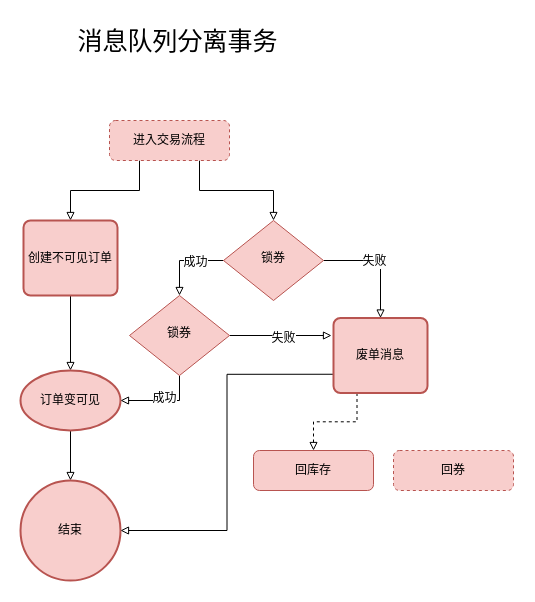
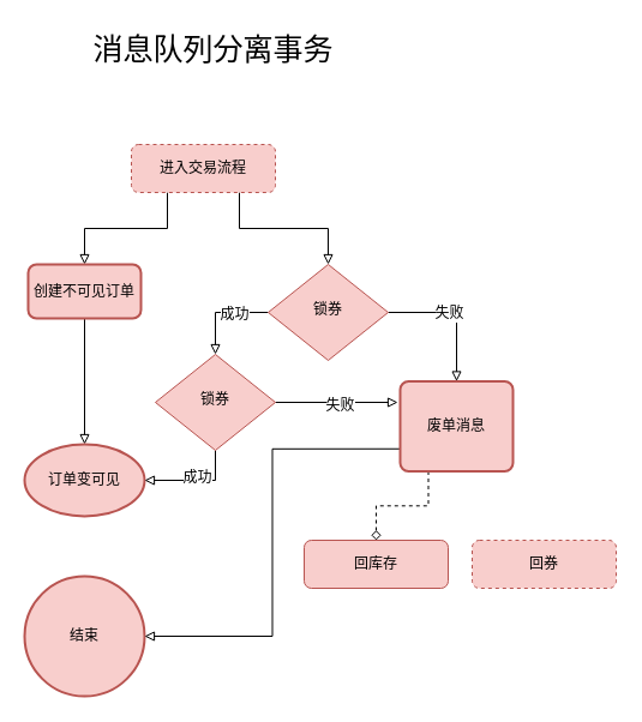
  <mxCell id="0" />
  <mxCell id="1" parent="0" />
  <mxCell id="2" style="edgeStyle=orthogonalEdgeStyle;rounded=0;sketch=0;orthogonalLoop=1;jettySize=auto;html=1;exitX=0.25;exitY=1;exitDx=0;exitDy=0;entryX=0.5;entryY=0;entryDx=0;entryDy=0;shadow=0;endArrow=block;endFill=0;fontSize=25;" edge="1" parent="1" source="4" target="11"><mxGeometry relative="1" as="geometry" /></mxCell>
  <mxCell id="3" style="edgeStyle=orthogonalEdgeStyle;rounded=0;sketch=0;orthogonalLoop=1;jettySize=auto;html=1;exitX=0.75;exitY=1;exitDx=0;exitDy=0;entryX=0.5;entryY=0;entryDx=0;entryDy=0;shadow=0;endArrow=block;endFill=0;fontSize=12;" edge="1" parent="1" source="4" target="9"><mxGeometry relative="1" as="geometry" /></mxCell>
  <mxCell id="4" value="进入交易流程" style="rounded=1;whiteSpace=wrap;html=1;fontSize=12;glass=0;strokeWidth=1;shadow=0;fillColor=#f8cecc;strokeColor=#b85450;dashed=1;" parent="1" vertex="1"><mxGeometry x="109" y="120" width="120" height="40" as="geometry" /></mxCell>
  <mxCell id="5" style="edgeStyle=orthogonalEdgeStyle;rounded=0;sketch=0;orthogonalLoop=1;jettySize=auto;html=1;exitX=1;exitY=0.5;exitDx=0;exitDy=0;entryX=0.5;entryY=0;entryDx=0;entryDy=0;shadow=0;endArrow=block;endFill=0;fontSize=12;" edge="1" parent="1" source="9" target="18"><mxGeometry relative="1" as="geometry" /></mxCell>
  <mxCell id="6" value="失败" style="edgeLabel;html=1;align=center;verticalAlign=middle;resizable=0;points=[];fontSize=12;" vertex="1" connectable="0" parent="5"><mxGeometry x="-0.12" relative="1" as="geometry"><mxPoint as="offset" /></mxGeometry></mxCell>
  <mxCell id="7" style="edgeStyle=orthogonalEdgeStyle;rounded=0;sketch=0;orthogonalLoop=1;jettySize=auto;html=1;exitX=0;exitY=0.5;exitDx=0;exitDy=0;entryX=0.5;entryY=0;entryDx=0;entryDy=0;shadow=0;endArrow=block;endFill=0;fontSize=12;" edge="1" parent="1" source="9" target="25"><mxGeometry relative="1" as="geometry" /></mxCell>
  <mxCell id="8" value="成功" style="edgeLabel;html=1;align=center;verticalAlign=middle;resizable=0;points=[];fontSize=12;" vertex="1" connectable="0" parent="7"><mxGeometry x="-0.266" y="1" relative="1" as="geometry"><mxPoint as="offset" /></mxGeometry></mxCell>
  <mxCell id="9" value="锁券" style="rhombus;whiteSpace=wrap;html=1;shadow=0;fontFamily=Helvetica;fontSize=12;align=center;strokeWidth=1;spacing=6;spacingTop=-4;fillColor=#f8cecc;strokeColor=#b85450;" parent="1" vertex="1"><mxGeometry x="223" y="220" width="100" height="80" as="geometry" /></mxCell>
  <mxCell id="10" style="edgeStyle=orthogonalEdgeStyle;rounded=0;sketch=0;orthogonalLoop=1;jettySize=auto;html=1;exitX=0.5;exitY=1;exitDx=0;exitDy=0;shadow=0;endArrow=block;endFill=0;fontSize=25;" edge="1" parent="1" source="11" target="14"><mxGeometry relative="1" as="geometry" /></mxCell>
- <mxCell id="11" value="创建不可见订单" style="rounded=1;whiteSpace=wrap;html=1;absoluteArcSize=1;arcSize=14;strokeWidth=2;fillColor=#f8cecc;strokeColor=#b85450;" vertex="1" parent="1"><mxGeometry x="23" y="220" width="94" height="75" as="geometry" /></mxCell>
+ <mxCell id="11" value="创建不可见订单" style="rounded=1;whiteSpace=wrap;html=1;absoluteArcSize=1;arcSize=14;strokeWidth=2;fillColor=#f8cecc;strokeColor=#b85450;" vertex="1" parent="1"><mxGeometry x="23" y="220" width="94" height="45" as="geometry" /></mxCell>
  <mxCell id="12" value="消息队列分离事务" style="text;html=1;align=center;verticalAlign=middle;resizable=0;points=[];autosize=1;fontSize=25;" vertex="1" parent="1"><mxGeometry x="67" y="20" width="220" height="40" as="geometry" /></mxCell>
- <mxCell id="13" style="edgeStyle=orthogonalEdgeStyle;rounded=0;sketch=0;orthogonalLoop=1;jettySize=auto;html=1;exitX=0.5;exitY=1;exitDx=0;exitDy=0;exitPerimeter=0;entryX=0.5;entryY=0;entryDx=0;entryDy=0;entryPerimeter=0;shadow=0;endArrow=block;endFill=0;fontSize=12;" edge="1" parent="1" source="14" target="15"><mxGeometry relative="1" as="geometry" /></mxCell>
  <mxCell id="14" value="订单变可见" style="strokeWidth=2;html=1;shape=mxgraph.flowchart.start_1;whiteSpace=wrap;fontSize=12;align=center;verticalAlign=middle;fillColor=#f8cecc;strokeColor=#b85450;" vertex="1" parent="1"><mxGeometry x="20" y="370" width="100" height="60" as="geometry" /></mxCell>
  <mxCell id="15" value="结束" style="strokeWidth=2;html=1;shape=mxgraph.flowchart.start_2;whiteSpace=wrap;fontSize=12;align=center;fillColor=#f8cecc;strokeColor=#b85450;" vertex="1" parent="1"><mxGeometry x="20" y="480" width="100" height="100" as="geometry" /></mxCell>
- <mxCell id="16" style="edgeStyle=orthogonalEdgeStyle;rounded=0;sketch=0;orthogonalLoop=1;jettySize=auto;html=1;exitX=0.25;exitY=1;exitDx=0;exitDy=0;entryX=0.5;entryY=0;entryDx=0;entryDy=0;shadow=0;endArrow=block;endFill=0;fontSize=12;dashed=1;" edge="1" parent="1" source="18" target="19"><mxGeometry relative="1" as="geometry" /></mxCell>
+ <mxCell id="16" style="edgeStyle=orthogonalEdgeStyle;rounded=0;sketch=0;orthogonalLoop=1;jettySize=auto;html=1;exitX=0.25;exitY=1;exitDx=0;exitDy=0;entryX=0.5;entryY=0;entryDx=0;entryDy=0;shadow=0;endArrow=diamond;endFill=0;fontSize=12;dashed=1;" edge="1" parent="1" source="18" target="19"><mxGeometry relative="1" as="geometry" /></mxCell>
  <mxCell id="17" style="edgeStyle=orthogonalEdgeStyle;rounded=0;sketch=0;orthogonalLoop=1;jettySize=auto;html=1;exitX=0;exitY=0.75;exitDx=0;exitDy=0;entryX=1;entryY=0.5;entryDx=0;entryDy=0;entryPerimeter=0;shadow=0;endArrow=block;endFill=0;fontSize=12;" edge="1" parent="1" source="18" target="15"><mxGeometry relative="1" as="geometry" /></mxCell>
  <mxCell id="18" value="废单消息" style="rounded=1;whiteSpace=wrap;html=1;absoluteArcSize=1;arcSize=14;strokeWidth=2;fillColor=#f8cecc;strokeColor=#b85450;direction=east;" vertex="1" parent="1"><mxGeometry x="333" y="317.5" width="94" height="75" as="geometry" /></mxCell>
  <mxCell id="19" value="回库存" style="rounded=1;whiteSpace=wrap;html=1;fontSize=12;glass=0;strokeWidth=1;shadow=0;fillColor=#f8cecc;strokeColor=#b85450;" vertex="1" parent="1"><mxGeometry x="253" y="450" width="120" height="40" as="geometry" /></mxCell>
  <mxCell id="20" value="回券" style="rounded=1;whiteSpace=wrap;html=1;fontSize=12;glass=0;strokeWidth=1;shadow=0;fillColor=#f8cecc;strokeColor=#b85450;dashed=1;" vertex="1" parent="1"><mxGeometry x="393" y="450" width="120" height="40" as="geometry" /></mxCell>
  <mxCell id="21" style="edgeStyle=orthogonalEdgeStyle;rounded=0;sketch=0;orthogonalLoop=1;jettySize=auto;html=1;exitX=0.5;exitY=1;exitDx=0;exitDy=0;entryX=1;entryY=0.5;entryDx=0;entryDy=0;entryPerimeter=0;shadow=0;endArrow=block;endFill=0;fontSize=12;" edge="1" parent="1" source="25" target="14"><mxGeometry relative="1" as="geometry" /></mxCell>
  <mxCell id="22" value="成功" style="edgeLabel;html=1;align=center;verticalAlign=middle;resizable=0;points=[];fontSize=12;" vertex="1" connectable="0" parent="21"><mxGeometry x="-0.024" y="-3" relative="1" as="geometry"><mxPoint as="offset" /></mxGeometry></mxCell>
  <mxCell id="23" style="edgeStyle=orthogonalEdgeStyle;rounded=0;sketch=0;orthogonalLoop=1;jettySize=auto;html=1;exitX=1;exitY=0.5;exitDx=0;exitDy=0;shadow=0;endArrow=block;endFill=0;fontSize=12;" edge="1" parent="1" source="25"><mxGeometry relative="1" as="geometry"><mxPoint x="331" y="335" as="targetPoint" /></mxGeometry></mxCell>
  <mxCell id="24" value="失败" style="edgeLabel;html=1;align=center;verticalAlign=middle;resizable=0;points=[];fontSize=12;" vertex="1" connectable="0" parent="23"><mxGeometry x="0.059" y="-2" relative="1" as="geometry"><mxPoint as="offset" /></mxGeometry></mxCell>
  <mxCell id="25" value="锁券" style="rhombus;whiteSpace=wrap;html=1;shadow=0;fontFamily=Helvetica;fontSize=12;align=center;strokeWidth=1;spacing=6;spacingTop=-4;fillColor=#f8cecc;strokeColor=#b85450;" vertex="1" parent="1"><mxGeometry x="129" y="295" width="100" height="80" as="geometry" /></mxCell>
